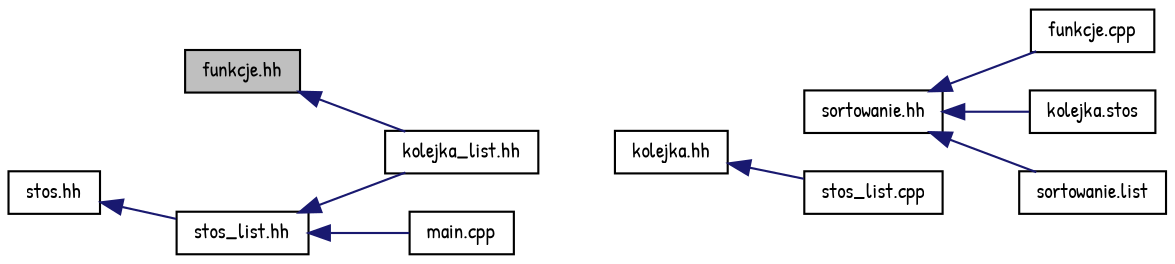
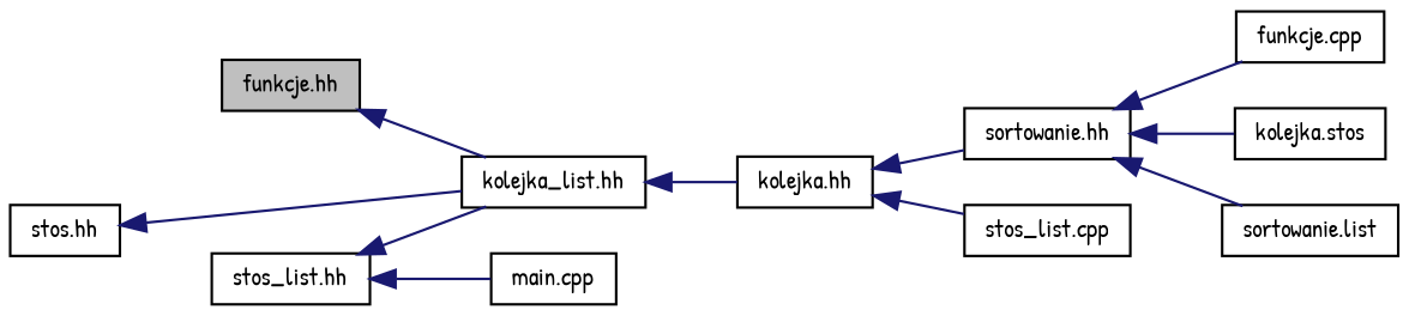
  digraph {
    fontname="Patrick Hand"
    rankdir=LR
    node [color=black fillcolor=white fontname="Patrick Hand" fontsize=10 shape=record style=filled]
    edge [color=midnightblue dir=back fontname="Patrick Hand" fontsize=10 labelfontname=Helvetica labelfontsize=10 style=solid]
    n1 [fillcolor=grey75 fontcolor=black height=0.2 label="funkcje.hh" width=0.4]
    n2 [height=0.2 label="kolejka_list.hh" width=0.4]
    n3 [height=0.2 label="stos.hh" width=0.4]
    n4 [height=0.2 label="stos_list.hh" width=0.4]
    n5 [height=0.2 label="main.cpp" width=0.4]
    n6 [height=0.2 label="kolejka.hh" width=0.4]
    n7 [height=0.2 label="sortowanie.hh" width=0.4]
    n8 [height=0.2 label="stos_list.cpp" width=0.4]
    n9 [height=0.2 label="funkcje.cpp" width=0.4]
    n10 [height=0.2 label="kolejka.stos" width=0.4]
    n11 [height=0.2 label="sortowanie.list" width=0.4]
    n1 -> n2
-   n3 -> n4
+   n2 -> n6
+   n3 -> n2
    n4 -> n2
    n4 -> n5
+   n6 -> n7
    n6 -> n8
    n7 -> n9
    n7 -> n10
    n7 -> n11
  }
